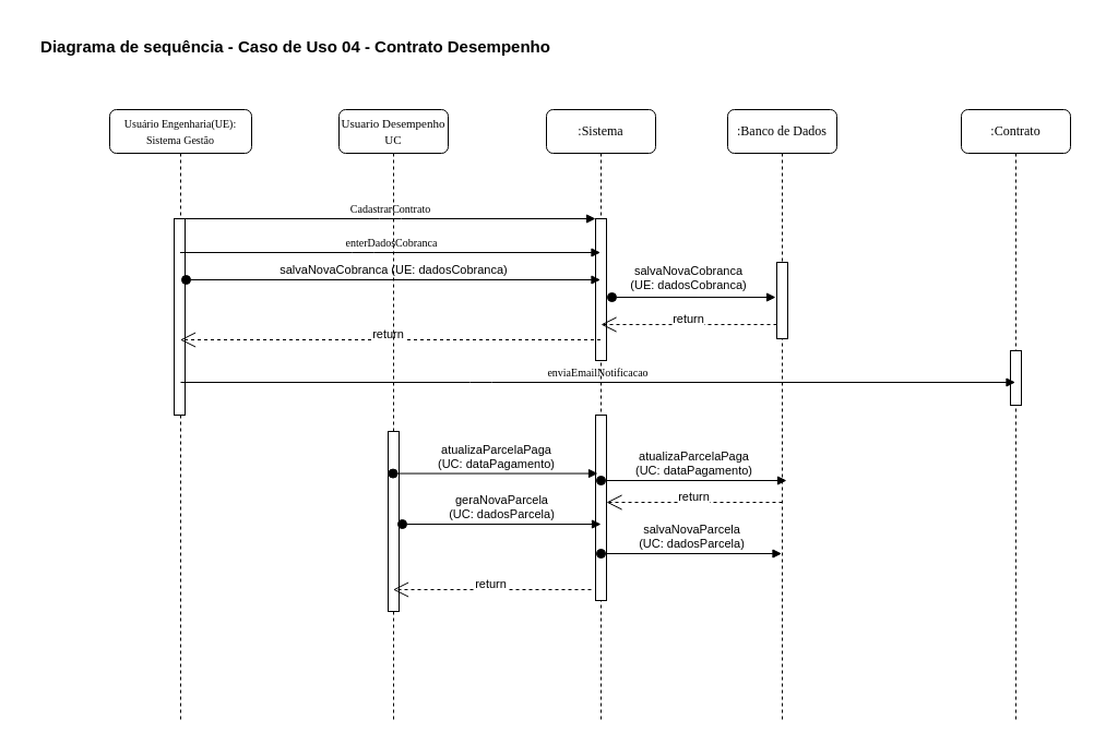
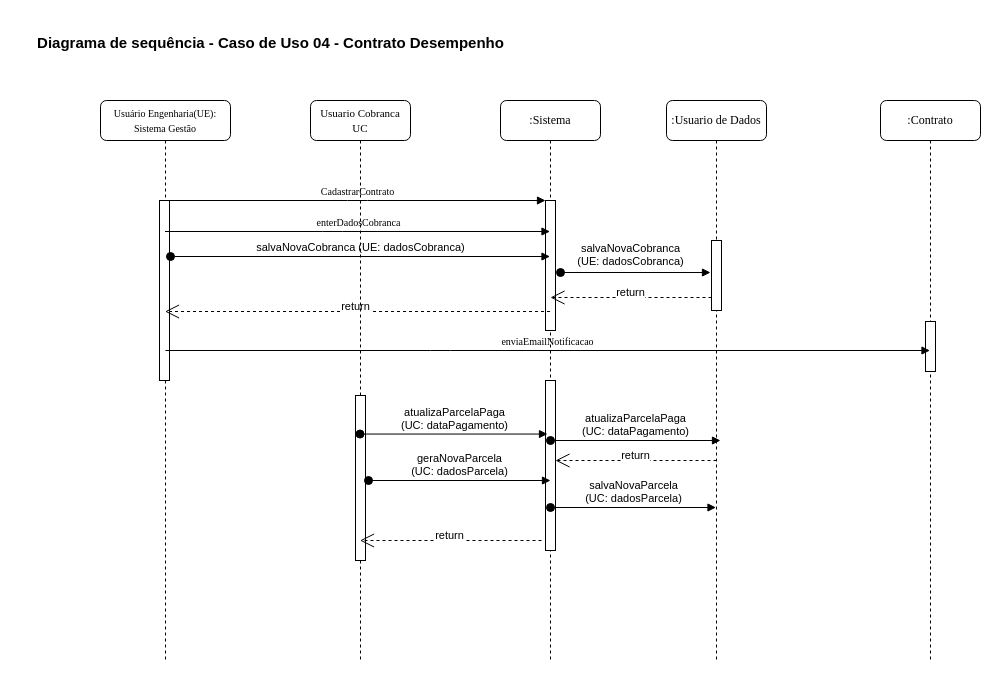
  <mxCell id="0" />
  <mxCell id="1" parent="0" />
  <mxCell id="2" value=":Sistema" style="shape=umlLifeline;perimeter=lifelinePerimeter;whiteSpace=wrap;html=1;container=1;collapsible=0;recursiveResize=0;outlineConnect=0;rounded=1;shadow=0;comic=0;labelBackgroundColor=none;strokeWidth=1;fontFamily=Verdana;fontSize=12;align=center;" parent="1" vertex="1"><mxGeometry x="500" y="100" width="100" height="560" as="geometry" /></mxCell>
  <mxCell id="3" value="" style="html=1;points=[];perimeter=orthogonalPerimeter;rounded=0;shadow=0;comic=0;labelBackgroundColor=none;strokeWidth=1;fontFamily=Verdana;fontSize=12;align=center;" parent="2" vertex="1"><mxGeometry x="45" y="100" width="10" height="130" as="geometry" /></mxCell>
  <mxCell id="4" value="salvaNovaCobranca &lt;br&gt;(UE: dadosCobranca)" style="html=1;verticalAlign=bottom;startArrow=oval;startFill=1;endArrow=block;startSize=8;curved=0;rounded=0;entryX=-0.1;entryY=0.486;entryDx=0;entryDy=0;entryPerimeter=0;" parent="2" edge="1"><mxGeometry x="-0.067" y="2" width="60" relative="1" as="geometry"><mxPoint x="60" y="172" as="sourcePoint" /><mxPoint x="210" y="172.02" as="targetPoint" /><mxPoint as="offset" /></mxGeometry></mxCell>
  <mxCell id="5" value="" style="html=1;points=[];perimeter=orthogonalPerimeter;rounded=0;shadow=0;comic=0;labelBackgroundColor=none;strokeWidth=1;fontFamily=Verdana;fontSize=12;align=center;" vertex="1" parent="2"><mxGeometry x="45" y="280" width="10" height="170" as="geometry" /></mxCell>
  <mxCell id="6" value="return" style="endArrow=open;endSize=12;dashed=1;html=1;rounded=0;" edge="1" parent="2"><mxGeometry x="0.011" y="-5" width="160" relative="1" as="geometry"><mxPoint x="216" y="360" as="sourcePoint" /><mxPoint x="55" y="360" as="targetPoint" /><mxPoint as="offset" /></mxGeometry></mxCell>
  <mxCell id="7" value="salvaNovaParcela&lt;br&gt;(UC: dadosParcela)" style="html=1;verticalAlign=bottom;startArrow=oval;startFill=1;endArrow=block;startSize=8;curved=0;rounded=0;" edge="1" parent="2"><mxGeometry width="60" relative="1" as="geometry"><mxPoint x="50" y="407" as="sourcePoint" /><mxPoint x="215.5" y="407" as="targetPoint" /></mxGeometry></mxCell>
- <mxCell id="8" value=":Banco de Dados" style="shape=umlLifeline;perimeter=lifelinePerimeter;whiteSpace=wrap;html=1;container=1;collapsible=0;recursiveResize=0;outlineConnect=0;rounded=1;shadow=0;comic=0;labelBackgroundColor=none;strokeWidth=1;fontFamily=Verdana;fontSize=12;align=center;" parent="1" vertex="1"><mxGeometry x="666" y="100" width="100" height="560" as="geometry" /></mxCell>
+ <mxCell id="8" value=":Usuario de Dados" style="shape=umlLifeline;perimeter=lifelinePerimeter;whiteSpace=wrap;html=1;container=1;collapsible=0;recursiveResize=0;outlineConnect=0;rounded=1;shadow=0;comic=0;labelBackgroundColor=none;strokeWidth=1;fontFamily=Verdana;fontSize=12;align=center;" parent="1" vertex="1"><mxGeometry x="666" y="100" width="100" height="560" as="geometry" /></mxCell>
  <mxCell id="9" value="" style="html=1;points=[];perimeter=orthogonalPerimeter;rounded=0;shadow=0;comic=0;labelBackgroundColor=none;strokeWidth=1;fontFamily=Verdana;fontSize=12;align=center;" parent="8" vertex="1"><mxGeometry x="45" y="140" width="10" height="70" as="geometry" /></mxCell>
  <mxCell id="10" value="return" style="endArrow=open;endSize=12;dashed=1;html=1;rounded=0;" parent="8" edge="1"><mxGeometry x="0.011" y="-5" width="160" relative="1" as="geometry"><mxPoint x="45" y="197" as="sourcePoint" /><mxPoint x="-116" y="197" as="targetPoint" /><mxPoint as="offset" /></mxGeometry></mxCell>
  <mxCell id="11" value="&lt;font style=&quot;font-size: 10px;&quot;&gt;Usuário Engenharia(UE): Sistema Gestão&lt;/font&gt;" style="shape=umlLifeline;perimeter=lifelinePerimeter;whiteSpace=wrap;html=1;container=1;collapsible=0;recursiveResize=0;outlineConnect=0;rounded=1;shadow=0;comic=0;labelBackgroundColor=none;strokeWidth=1;fontFamily=Verdana;fontSize=12;align=center;" parent="1" vertex="1"><mxGeometry x="100" y="100" width="130" height="560" as="geometry" /></mxCell>
  <mxCell id="12" value="" style="html=1;points=[];perimeter=orthogonalPerimeter;rounded=0;shadow=0;comic=0;labelBackgroundColor=none;strokeWidth=1;fontFamily=Verdana;fontSize=12;align=center;" parent="11" vertex="1"><mxGeometry x="59" y="100" width="10" height="180" as="geometry" /></mxCell>
  <mxCell id="13" value="salvaNovaCobranca (UE: dadosCobranca)" style="html=1;verticalAlign=bottom;startArrow=oval;startFill=1;endArrow=block;startSize=8;curved=0;rounded=0;" parent="11" target="2" edge="1"><mxGeometry x="0.002" width="60" relative="1" as="geometry"><mxPoint x="70" y="156" as="sourcePoint" /><mxPoint x="279.5" y="156" as="targetPoint" /><mxPoint as="offset" /></mxGeometry></mxCell>
  <mxCell id="14" value="&lt;font style=&quot;font-size: 10px;&quot;&gt;CadastrarContrato&lt;/font&gt;" style="html=1;verticalAlign=bottom;endArrow=block;entryX=0;entryY=0;labelBackgroundColor=none;fontFamily=Verdana;fontSize=12;edgeStyle=elbowEdgeStyle;elbow=vertical;" parent="1" source="12" target="3" edge="1"><mxGeometry relative="1" as="geometry"><mxPoint x="220" y="210" as="sourcePoint" /><mxPoint as="offset" /></mxGeometry></mxCell>
  <mxCell id="15" value="&lt;font style=&quot;font-size: 10px;&quot;&gt;enterDadosCobranca&lt;/font&gt;" style="html=1;verticalAlign=bottom;endArrow=block;labelBackgroundColor=none;fontFamily=Verdana;fontSize=12;edgeStyle=elbowEdgeStyle;elbow=vertical;" parent="1" edge="1" target="2"><mxGeometry relative="1" as="geometry"><mxPoint x="164.5" y="231" as="sourcePoint" /><mxPoint x="380" y="230.94" as="targetPoint" /><mxPoint as="offset" /></mxGeometry></mxCell>
  <mxCell id="16" value="&lt;font style=&quot;font-size: 15px;&quot;&gt;Diagrama de sequência - Caso de Uso 04 - Contrato Desempenho&lt;/font&gt;" style="text;strokeColor=none;fillColor=none;html=1;fontSize=24;fontStyle=1;verticalAlign=middle;align=center;" parent="1" vertex="1"><mxGeometry x="20" width="500" height="40" as="geometry" y="20" /></mxCell>
  <mxCell id="17" value="return" style="endArrow=open;endSize=12;dashed=1;html=1;rounded=0;" parent="1" edge="1" source="2"><mxGeometry x="0.011" y="-5" width="160" relative="1" as="geometry"><mxPoint x="375.5" y="311" as="sourcePoint" /><mxPoint x="164.5" y="311" as="targetPoint" /><mxPoint as="offset" /></mxGeometry></mxCell>
  <mxCell id="18" value=":Contrato" style="shape=umlLifeline;perimeter=lifelinePerimeter;whiteSpace=wrap;html=1;container=1;collapsible=0;recursiveResize=0;outlineConnect=0;rounded=1;shadow=0;comic=0;labelBackgroundColor=none;strokeWidth=1;fontFamily=Verdana;fontSize=12;align=center;" parent="1" vertex="1"><mxGeometry x="880" y="100" width="100" height="560" as="geometry" /></mxCell>
  <mxCell id="19" value="" style="html=1;points=[];perimeter=orthogonalPerimeter;rounded=0;shadow=0;comic=0;labelBackgroundColor=none;strokeWidth=1;fontFamily=Verdana;fontSize=12;align=center;" parent="18" vertex="1"><mxGeometry x="45" y="221" width="10" height="50" as="geometry" /></mxCell>
  <mxCell id="20" value="&lt;font style=&quot;font-size: 10px;&quot;&gt;enviaEmailNotificacao&lt;/font&gt;" style="html=1;verticalAlign=bottom;endArrow=block;labelBackgroundColor=none;fontFamily=Verdana;fontSize=12;edgeStyle=elbowEdgeStyle;elbow=vertical;" parent="1" target="18" edge="1"><mxGeometry relative="1" as="geometry"><mxPoint x="165" y="350" as="sourcePoint" /><mxPoint x="819.5" y="350" as="targetPoint" /><mxPoint as="offset" /><Array as="points"><mxPoint x="440" y="350" /><mxPoint x="334.5" y="414" /></Array></mxGeometry></mxCell>
- <mxCell id="21" value="&lt;font style=&quot;font-size: 11px;&quot;&gt;Usuario Desempenho&lt;br&gt;UC&lt;/font&gt;" style="shape=umlLifeline;perimeter=lifelinePerimeter;whiteSpace=wrap;html=1;container=1;collapsible=0;recursiveResize=0;outlineConnect=0;rounded=1;shadow=0;comic=0;labelBackgroundColor=none;strokeWidth=1;fontFamily=Verdana;fontSize=12;align=center;" vertex="1" parent="1"><mxGeometry x="310" y="100" width="100" height="560" as="geometry" /></mxCell>
+ <mxCell id="21" value="&lt;font style=&quot;font-size: 11px;&quot;&gt;Usuario Cobranca&lt;br&gt;UC&lt;/font&gt;" style="shape=umlLifeline;perimeter=lifelinePerimeter;whiteSpace=wrap;html=1;container=1;collapsible=0;recursiveResize=0;outlineConnect=0;rounded=1;shadow=0;comic=0;labelBackgroundColor=none;strokeWidth=1;fontFamily=Verdana;fontSize=12;align=center;" vertex="1" parent="1"><mxGeometry x="310" y="100" width="100" height="560" as="geometry" /></mxCell>
  <mxCell id="22" value="" style="html=1;points=[];perimeter=orthogonalPerimeter;rounded=0;shadow=0;comic=0;labelBackgroundColor=none;strokeWidth=1;fontFamily=Verdana;fontSize=12;align=center;" vertex="1" parent="21"><mxGeometry x="45" y="295" width="10" height="165" as="geometry" /></mxCell>
  <mxCell id="23" value="geraNovaParcela&lt;br&gt;(UC: dadosParcela)" style="html=1;verticalAlign=bottom;startArrow=oval;startFill=1;endArrow=block;startSize=8;curved=0;rounded=0;" edge="1" parent="21"><mxGeometry width="60" relative="1" as="geometry"><mxPoint x="58" y="380" as="sourcePoint" /><mxPoint x="240" y="380" as="targetPoint" /></mxGeometry></mxCell>
  <mxCell id="24" value="atualizaParcelaPaga&lt;br&gt;(UC: dataPagamento)" style="html=1;verticalAlign=bottom;startArrow=oval;startFill=1;endArrow=block;startSize=8;curved=0;rounded=0;entryX=0.2;entryY=0.315;entryDx=0;entryDy=0;entryPerimeter=0;" edge="1" parent="1" source="21" target="5"><mxGeometry width="60" relative="1" as="geometry"><mxPoint x="440" y="420" as="sourcePoint" /><mxPoint x="500" y="420" as="targetPoint" /></mxGeometry></mxCell>
  <mxCell id="25" value="atualizaParcelaPaga&lt;br&gt;(UC: dataPagamento)" style="html=1;verticalAlign=bottom;startArrow=oval;startFill=1;endArrow=block;startSize=8;curved=0;rounded=0;" edge="1" parent="1"><mxGeometry width="60" relative="1" as="geometry"><mxPoint x="550" y="440" as="sourcePoint" /><mxPoint x="720" y="440" as="targetPoint" /></mxGeometry></mxCell>
  <mxCell id="26" value="return" style="endArrow=open;endSize=12;dashed=1;html=1;rounded=0;" edge="1" parent="1" target="21"><mxGeometry x="0.011" y="-5" width="160" relative="1" as="geometry"><mxPoint x="541" y="540" as="sourcePoint" /><mxPoint x="380" y="540" as="targetPoint" /><mxPoint as="offset" /></mxGeometry></mxCell>
